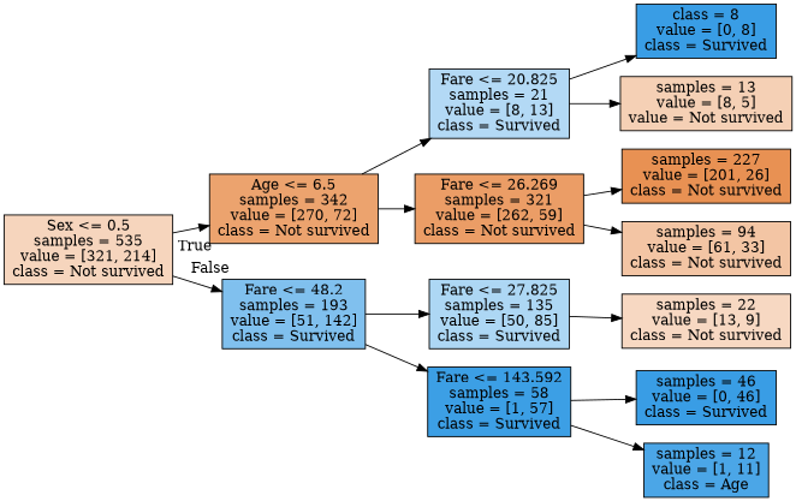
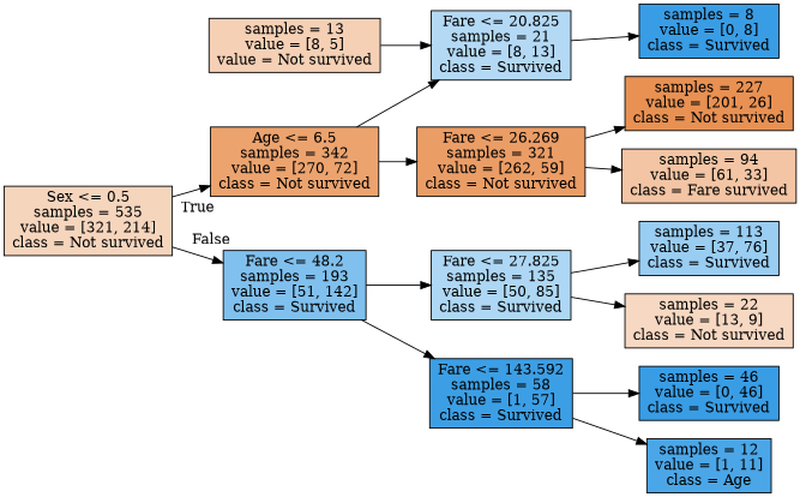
  digraph {
    rankdir=LR
    node [color=black fillcolor="#399de5" shape=box style=filled]
    n1 [fillcolor="#f6d5bd" label="Sex <= 0.5\nsamples = 535\nvalue = [321, 214]\nclass = Not survived"]
    n2 [fillcolor="#eca36e" label="Age <= 6.5\nsamples = 342\nvalue = [270, 72]\nclass = Not survived"]
    n3 [fillcolor="#80c0ee" label="Fare <= 48.2\nsamples = 193\nvalue = [51, 142]\nclass = Survived"]
    n4 [fillcolor="#b3d9f5" label="Fare <= 20.825\nsamples = 21\nvalue = [8, 13]\nclass = Survived"]
    n5 [fillcolor="#eb9d66" label="Fare <= 26.269\nsamples = 321\nvalue = [262, 59]\nclass = Not survived"]
    n6 [fillcolor="#add7f4" label="Fare <= 27.825\nsamples = 135\nvalue = [50, 85]\nclass = Survived"]
    n7 [fillcolor="#3c9fe5" label="Fare <= 143.592\nsamples = 58\nvalue = [1, 57]\nclass = Survived"]
-   n8 [label="class = 8\nvalue = [0, 8]\nclass = Survived"]
+   n8 [label="samples = 8\nvalue = [0, 8]\nclass = Survived"]
    n9 [fillcolor="#f5d0b5" label="samples = 13\nvalue = [8, 5]\nvalue = Not survived"]
    n10 [fillcolor="#e89153" label="samples = 227\nvalue = [201, 26]\nclass = Not survived"]
-   n11 [fillcolor="#f3c5a4" label="samples = 94\nvalue = [61, 33]\nclass = Not survived"]
+   n11 [fillcolor="#f3c5a4" label="samples = 94\nvalue = [61, 33]\nclass = Fare survived"]
+   n12 [fillcolor="#99cdf2" label="samples = 113\nvalue = [37, 76]\nclass = Survived"]
    n13 [fillcolor="#f7d8c2" label="samples = 22\nvalue = [13, 9]\nclass = Not survived"]
    n14 [label="samples = 46\nvalue = [0, 46]\nclass = Survived"]
    n15 [fillcolor="#4ba6e7" label="samples = 12\nvalue = [1, 11]\nclass = Age"]
    n1 -> n2 [headlabel=True labelangle=45 labeldistance=2.5]
    n1 -> n3 [headlabel=False labelangle=-45 labeldistance=2.5]
    n2 -> n4
    n2 -> n5
    n3 -> n6
    n3 -> n7
    n4 -> n8
-   n4 -> n9
+   n9 -> n4
    n5 -> n10
    n5 -> n11
+   n6 -> n12
    n6 -> n13
    n7 -> n14
    n7 -> n15
  }
